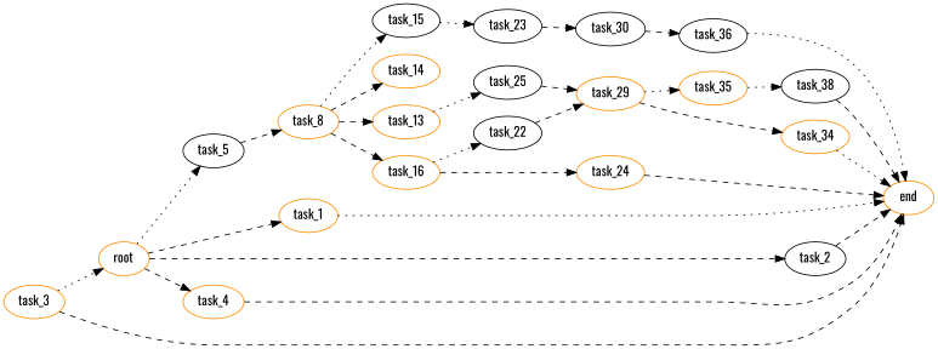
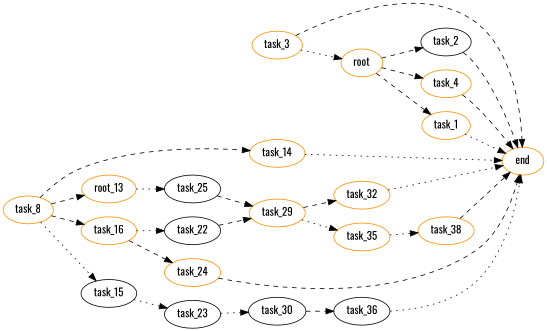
  digraph {
    fontname=Oswald
    rankdir=LR
    node [color=darkorange fontname=Oswald]
    edge [fontname=Oswald style=dashed]
    root
    task_1
    task_2 [color=black]
    task_4
-   task_5 [color=black]
    end
    task_3
    task_8
-   task_13
+   task_13 [label=root_13]
    task_14
    task_15 [color=black]
    task_16
    task_25 [color=black]
    task_23 [color=black]
    task_22 [color=black]
    task_24
    task_29
    task_30 [color=black]
-   task_34
+   task_34 [label=task_32]
    task_35
    task_36 [color=black]
-   task_38 [color=black]
+   task_38
    root -> task_1
    root -> task_2
    root -> task_4
-   root -> task_5 [style=dotted]
    task_1 -> end [style=dotted]
    task_2 -> end
    task_4 -> end
-   task_5 -> task_8
    task_3 -> root [style=dotted]
    task_3 -> end
    task_8 -> task_13
    task_8 -> task_14
    task_8 -> task_15 [style=dotted]
    task_8 -> task_16
    task_13 -> task_25 [style=dotted]
+   task_14 -> end [style=dotted]
    task_15 -> task_23 [style=dotted]
    task_16 -> task_22 [style=dotted]
    task_16 -> task_24
    task_25 -> task_29
-   task_23 -> task_30
+   task_23 -> task_30 [style=dotted]
    task_22 -> task_29
    task_24 -> end
    task_29 -> task_34
    task_29 -> task_35 [style=dotted]
    task_30 -> task_36
    task_34 -> end [style=dotted]
    task_35 -> task_38 [style=dotted]
    task_36 -> end [style=dotted]
    task_38 -> end
  }
